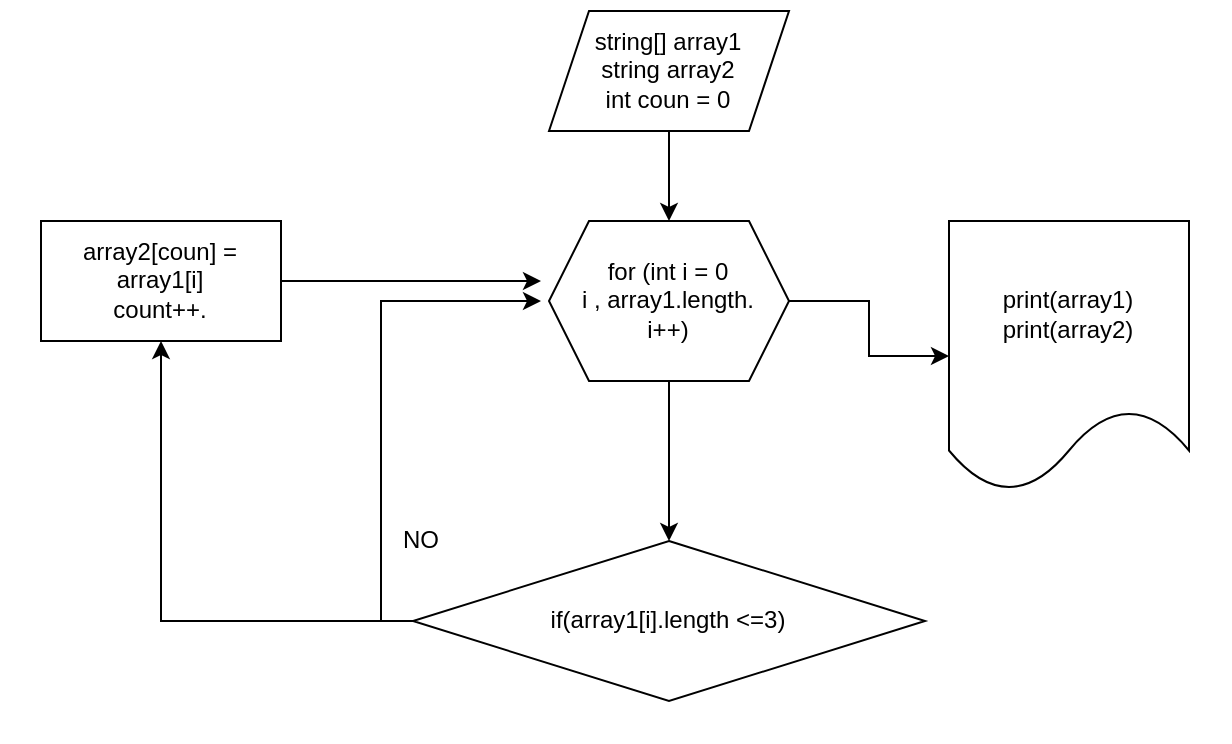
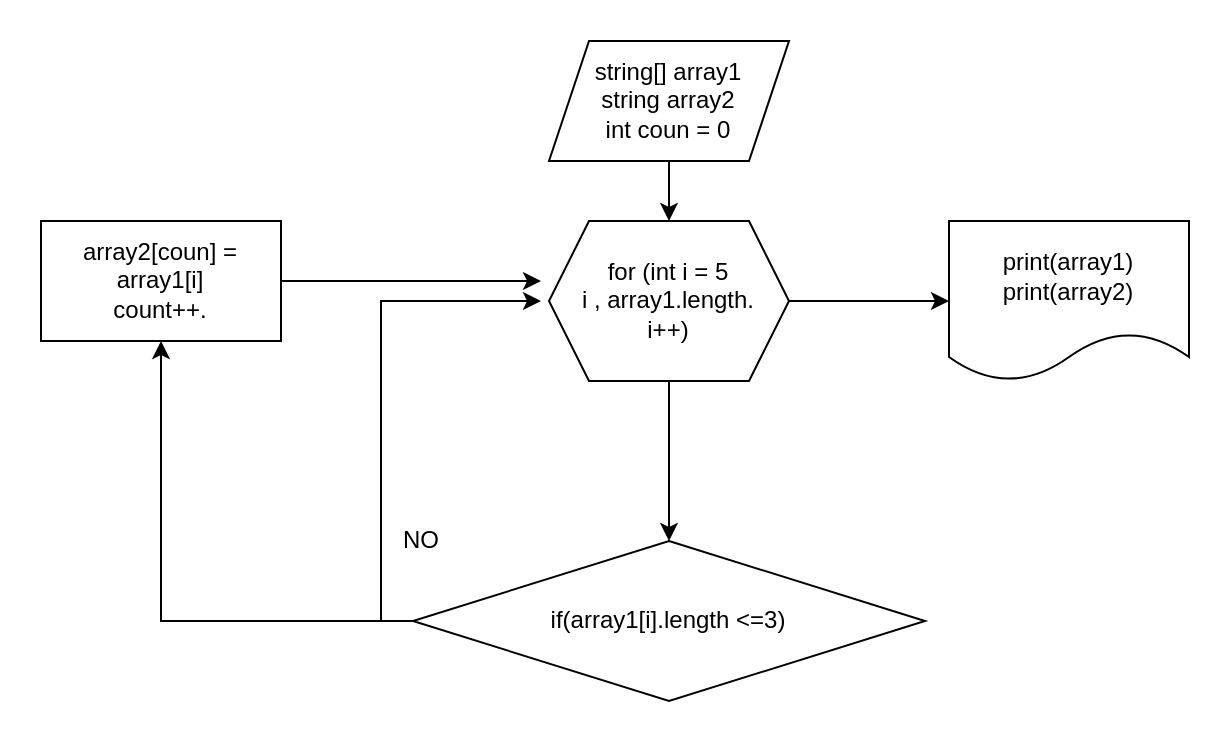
  <mxCell id="0" />
  <mxCell id="1" parent="0" />
  <mxCell id="2" value="" style="edgeStyle=orthogonalEdgeStyle;rounded=0;orthogonalLoop=1;jettySize=auto;html=1;" edge="1" parent="1" source="3" target="6"><mxGeometry relative="1" as="geometry" /></mxCell>
- <mxCell id="3" value="string[] array1&lt;br&gt;string array2&lt;br&gt;int coun = 0" style="shape=parallelogram;perimeter=parallelogramPerimeter;whiteSpace=wrap;html=1;fixedSize=1;" vertex="1" parent="1"><mxGeometry x="274" y="5" width="120" height="60" as="geometry" /></mxCell>
+ <mxCell id="3" value="string[] array1&lt;br&gt;string array2&lt;br&gt;int coun = 0" style="shape=parallelogram;perimeter=parallelogramPerimeter;whiteSpace=wrap;html=1;fixedSize=1;" vertex="1" parent="1"><mxGeometry x="274" y="20" width="120" height="60" as="geometry" /></mxCell>
  <mxCell id="4" value="" style="edgeStyle=orthogonalEdgeStyle;rounded=0;orthogonalLoop=1;jettySize=auto;html=1;" edge="1" parent="1" source="6" target="9"><mxGeometry relative="1" as="geometry" /></mxCell>
  <mxCell id="5" value="" style="edgeStyle=orthogonalEdgeStyle;rounded=0;orthogonalLoop=1;jettySize=auto;html=1;" edge="1" parent="1" source="6" target="13"><mxGeometry relative="1" as="geometry" /></mxCell>
- <mxCell id="6" value="for (int i = 0&lt;br&gt;i , array1.length.&lt;br&gt;i++)" style="shape=hexagon;perimeter=hexagonPerimeter2;whiteSpace=wrap;html=1;fixedSize=1;" vertex="1" parent="1"><mxGeometry x="274" y="110" width="120" height="80" as="geometry" /></mxCell>
+ <mxCell id="6" value="for (int i = 5&lt;br&gt;i , array1.length.&lt;br&gt;i++)" style="shape=hexagon;perimeter=hexagonPerimeter2;whiteSpace=wrap;html=1;fixedSize=1;" vertex="1" parent="1"><mxGeometry x="274" y="110" width="120" height="80" as="geometry" /></mxCell>
  <mxCell id="7" style="edgeStyle=orthogonalEdgeStyle;rounded=0;orthogonalLoop=1;jettySize=auto;html=1;" edge="1" parent="1" source="9"><mxGeometry relative="1" as="geometry"><mxPoint x="270" y="150" as="targetPoint" /><Array as="points"><mxPoint x="190" y="310" /><mxPoint x="190" y="150" /></Array></mxGeometry></mxCell>
  <mxCell id="8" value="" style="edgeStyle=orthogonalEdgeStyle;rounded=0;orthogonalLoop=1;jettySize=auto;html=1;" edge="1" parent="1" source="9" target="12"><mxGeometry relative="1" as="geometry" /></mxCell>
  <mxCell id="9" value="if(array1[i].length &amp;lt;=3)" style="rhombus;whiteSpace=wrap;html=1;" vertex="1" parent="1"><mxGeometry x="206" y="270" width="256" height="80" as="geometry" /></mxCell>
  <mxCell id="10" value="NO" style="text;html=1;align=center;verticalAlign=middle;resizable=0;points=[];autosize=1;strokeColor=none;fillColor=none;" vertex="1" parent="1"><mxGeometry x="190" y="255" width="40" height="30" as="geometry" /></mxCell>
  <mxCell id="11" style="edgeStyle=orthogonalEdgeStyle;rounded=0;orthogonalLoop=1;jettySize=auto;html=1;" edge="1" parent="1" source="12"><mxGeometry relative="1" as="geometry"><mxPoint x="270" y="140" as="targetPoint" /></mxGeometry></mxCell>
  <mxCell id="12" value="array2[coun] = array1[i]&lt;br&gt;count++." style="whiteSpace=wrap;html=1;" vertex="1" parent="1"><mxGeometry x="20" y="110" width="120" height="60" as="geometry" /></mxCell>
- <mxCell id="13" value="print(array1)&lt;br&gt;print(array2)" style="shape=document;whiteSpace=wrap;html=1;boundedLbl=1;" vertex="1" parent="1"><mxGeometry x="474" y="110" width="120" height="135" as="geometry" /></mxCell>
+ <mxCell id="13" value="print(array1)&lt;br&gt;print(array2)" style="shape=document;whiteSpace=wrap;html=1;boundedLbl=1;" vertex="1" parent="1"><mxGeometry x="474" y="110" width="120" height="80" as="geometry" /></mxCell>
